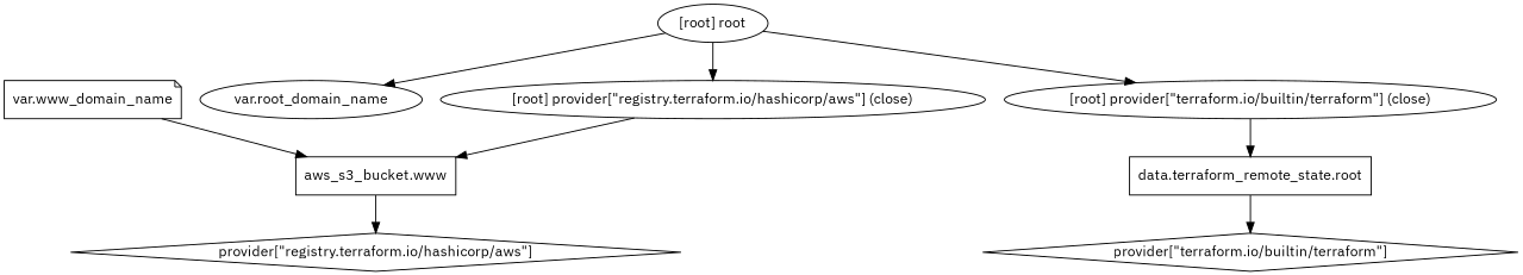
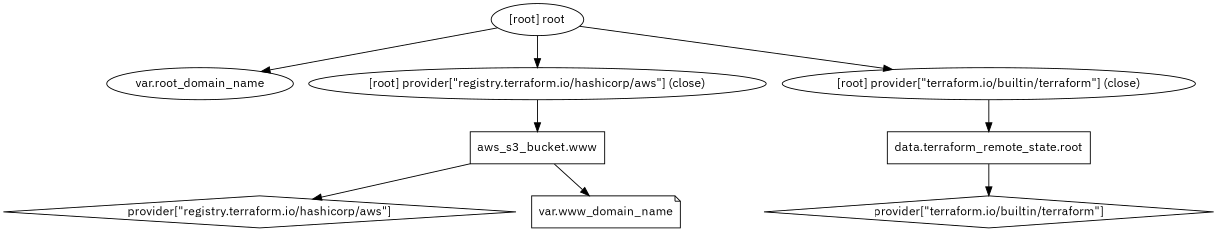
  digraph {
    compound=true
    fontname="IBM Plex Sans"
    newrank=true
    node [fontname="IBM Plex Sans"]
    edge [fontname="IBM Plex Sans"]
    n1 [label="aws_s3_bucket.www" shape=box]
    n2 [label="provider[\"registry.terraform.io/hashicorp/aws\"]" shape=diamond]
    n3 [label="var.www_domain_name" shape=note]
    n4 [label="data.terraform_remote_state.root" shape=box]
    n5 [label="provider[\"terraform.io/builtin/terraform\"]" shape=diamond]
    n6 [label="var.root_domain_name" shape=ellipse]
    "[root] provider[\"registry.terraform.io/hashicorp/aws\"] (close)"
    "[root] provider[\"terraform.io/builtin/terraform\"] (close)"
    "[root] root"
    subgraph sub_1 {
      n1
      n2
      n3
      n4
      n5
      n6
      "[root] provider[\"registry.terraform.io/hashicorp/aws\"] (close)"
      "[root] provider[\"terraform.io/builtin/terraform\"] (close)"
      "[root] root"
    }
    n1 -> n2
-   n3 -> n1
+   n1 -> n3
    n4 -> n5
    "[root] provider[\"registry.terraform.io/hashicorp/aws\"] (close)" -> n1
    "[root] provider[\"terraform.io/builtin/terraform\"] (close)" -> n4
    "[root] root" -> n6
    "[root] root" -> "[root] provider[\"registry.terraform.io/hashicorp/aws\"] (close)"
    "[root] root" -> "[root] provider[\"terraform.io/builtin/terraform\"] (close)"
  }
